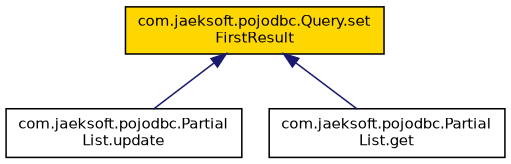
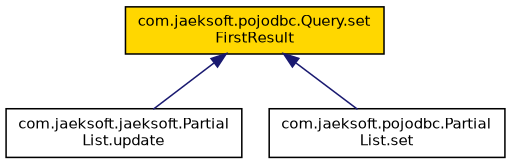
  digraph {
    rankdir=TB
    node [color=black fillcolor=white fontname=Helvetica fontsize=10 shape=record style=filled]
    edge [color=midnightblue dir=back fontname=Helvetica fontsize=10 labelfontname=Helvetica labelfontsize=10 style=solid]
    n1 [fillcolor=gold fontcolor=black height=0.2 label="com.jaeksoft.pojodbc.Query.set\lFirstResult" width=0.4]
-   n2 [height=0.2 label="com.jaeksoft.pojodbc.Partial\lList.update" width=0.4]
-   n3 [height=0.2 label="com.jaeksoft.pojodbc.Partial\lList.get" width=0.4]
+   n2 [height=0.2 label="com.jaeksoft.jaeksoft.Partial\lList.update" width=0.4]
+   n3 [height=0.2 label="com.jaeksoft.pojodbc.Partial\lList.set" width=0.4]
    n1 -> n2
    n1 -> n3
  }
